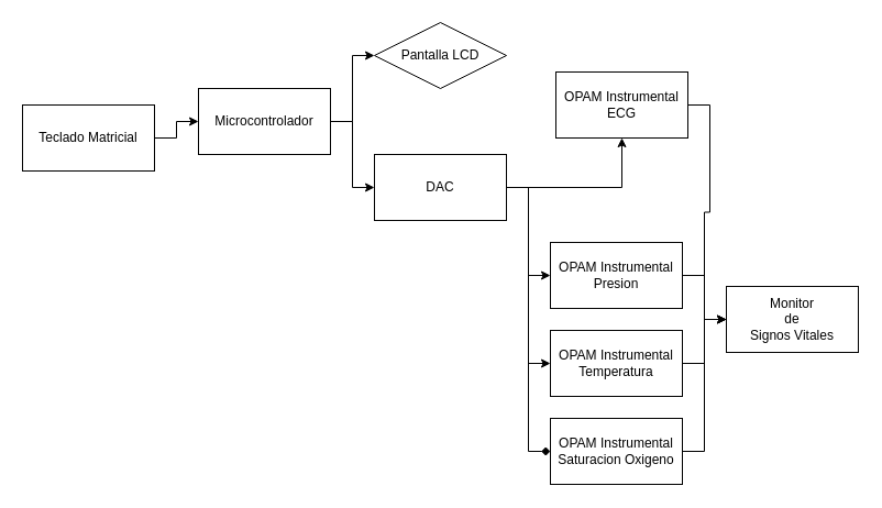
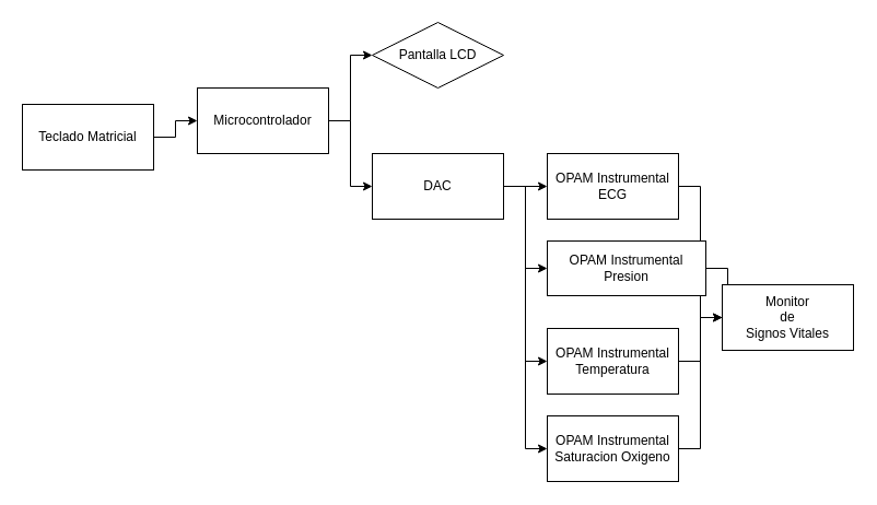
  <mxCell id="0" />
  <mxCell id="1" parent="0" />
  <mxCell id="2" value="" style="edgeStyle=orthogonalEdgeStyle;rounded=0;orthogonalLoop=1;jettySize=auto;html=1;" edge="1" parent="1" source="3" target="6"><mxGeometry relative="1" as="geometry" /></mxCell>
  <mxCell id="3" value="Teclado Matricial" style="rounded=0;whiteSpace=wrap;html=1;" vertex="1" parent="1"><mxGeometry x="20" y="95" width="120" height="60" as="geometry" /></mxCell>
  <mxCell id="4" style="edgeStyle=orthogonalEdgeStyle;rounded=0;orthogonalLoop=1;jettySize=auto;html=1;exitX=1;exitY=0.5;exitDx=0;exitDy=0;entryX=0;entryY=0.5;entryDx=0;entryDy=0;" edge="1" parent="1" source="6" target="7"><mxGeometry relative="1" as="geometry" /></mxCell>
  <mxCell id="5" style="edgeStyle=orthogonalEdgeStyle;rounded=0;orthogonalLoop=1;jettySize=auto;html=1;entryX=0;entryY=0.5;entryDx=0;entryDy=0;" edge="1" parent="1" source="6" target="12"><mxGeometry relative="1" as="geometry" /></mxCell>
  <mxCell id="6" value="Microcontrolador" style="rounded=0;whiteSpace=wrap;html=1;" vertex="1" parent="1"><mxGeometry x="180" y="80" width="120" height="60" as="geometry" /></mxCell>
  <mxCell id="7" value="Pantalla LCD" style="rhombus;whiteSpace=wrap;html=1;" vertex="1" parent="1"><mxGeometry x="340" y="20" width="120" height="60" as="geometry" /></mxCell>
  <mxCell id="8" value="" style="edgeStyle=orthogonalEdgeStyle;rounded=0;orthogonalLoop=1;jettySize=auto;html=1;" edge="1" parent="1" source="12" target="14"><mxGeometry relative="1" as="geometry" /></mxCell>
  <mxCell id="9" style="edgeStyle=orthogonalEdgeStyle;rounded=0;orthogonalLoop=1;jettySize=auto;html=1;entryX=0;entryY=0.5;entryDx=0;entryDy=0;" edge="1" parent="1" source="12" target="16"><mxGeometry relative="1" as="geometry" /></mxCell>
  <mxCell id="10" style="edgeStyle=orthogonalEdgeStyle;rounded=0;orthogonalLoop=1;jettySize=auto;html=1;entryX=0;entryY=0.5;entryDx=0;entryDy=0;" edge="1" parent="1" source="12" target="18"><mxGeometry relative="1" as="geometry" /></mxCell>
- <mxCell id="11" style="edgeStyle=orthogonalEdgeStyle;rounded=0;orthogonalLoop=1;jettySize=auto;html=1;entryX=0;entryY=0.5;entryDx=0;entryDy=0;endArrow=diamond;" edge="1" parent="1" source="12" target="20"><mxGeometry relative="1" as="geometry" /></mxCell>
+ <mxCell id="11" style="edgeStyle=orthogonalEdgeStyle;rounded=0;orthogonalLoop=1;jettySize=auto;html=1;entryX=0;entryY=0.5;entryDx=0;entryDy=0;" edge="1" parent="1" source="12" target="20"><mxGeometry relative="1" as="geometry" /></mxCell>
  <mxCell id="12" value="DAC" style="rounded=0;whiteSpace=wrap;html=1;" vertex="1" parent="1"><mxGeometry x="340" y="140" width="120" height="60" as="geometry" /></mxCell>
  <mxCell id="13" style="edgeStyle=orthogonalEdgeStyle;rounded=0;orthogonalLoop=1;jettySize=auto;html=1;entryX=0;entryY=0.5;entryDx=0;entryDy=0;endArrow=none;" edge="1" parent="1" source="14" target="21"><mxGeometry relative="1" as="geometry" /></mxCell>
- <mxCell id="14" value="OPAM Instrumental&lt;div&gt;ECG&lt;/div&gt;" style="rounded=0;whiteSpace=wrap;html=1;" vertex="1" parent="1"><mxGeometry x="505" y="65" width="120" height="60" as="geometry" /></mxCell>
+ <mxCell id="14" value="OPAM Instrumental&lt;div&gt;ECG&lt;/div&gt;" style="rounded=0;whiteSpace=wrap;html=1;" vertex="1" parent="1"><mxGeometry x="500" y="140" width="120" height="60" as="geometry" /></mxCell>
  <mxCell id="15" style="edgeStyle=orthogonalEdgeStyle;rounded=0;orthogonalLoop=1;jettySize=auto;html=1;" edge="1" parent="1" source="16" target="21"><mxGeometry relative="1" as="geometry" /></mxCell>
- <mxCell id="16" value="OPAM Instrumental&lt;div&gt;Presion&lt;/div&gt;" style="rounded=0;whiteSpace=wrap;html=1;" vertex="1" parent="1"><mxGeometry x="500" y="220" width="120" height="60" as="geometry" /></mxCell>
+ <mxCell id="16" value="OPAM Instrumental&lt;div&gt;Presion&lt;/div&gt;" style="rounded=0;whiteSpace=wrap;html=1;" vertex="1" parent="1"><mxGeometry x="500" y="220" width="145" height="50" as="geometry" /></mxCell>
  <mxCell id="17" style="edgeStyle=orthogonalEdgeStyle;rounded=0;orthogonalLoop=1;jettySize=auto;html=1;entryX=0;entryY=0.5;entryDx=0;entryDy=0;" edge="1" parent="1" source="18" target="21"><mxGeometry relative="1" as="geometry" /></mxCell>
  <mxCell id="18" value="OPAM Instrumental&lt;div&gt;Temperatura&lt;/div&gt;" style="rounded=0;whiteSpace=wrap;html=1;" vertex="1" parent="1"><mxGeometry x="500" y="300" width="120" height="60" as="geometry" /></mxCell>
  <mxCell id="19" style="edgeStyle=orthogonalEdgeStyle;rounded=0;orthogonalLoop=1;jettySize=auto;html=1;entryX=0;entryY=0.5;entryDx=0;entryDy=0;" edge="1" parent="1" source="20" target="21"><mxGeometry relative="1" as="geometry" /></mxCell>
  <mxCell id="20" value="OPAM Instrumental&lt;div&gt;Saturacion Oxigeno&lt;/div&gt;" style="rounded=0;whiteSpace=wrap;html=1;" vertex="1" parent="1"><mxGeometry x="500" y="380" width="120" height="60" as="geometry" /></mxCell>
  <mxCell id="21" value="Monitor&lt;div&gt;de&lt;/div&gt;&lt;div&gt;Signos Vitales&lt;/div&gt;" style="rounded=0;whiteSpace=wrap;html=1;" vertex="1" parent="1"><mxGeometry x="660" y="260" width="120" height="60" as="geometry" /></mxCell>
